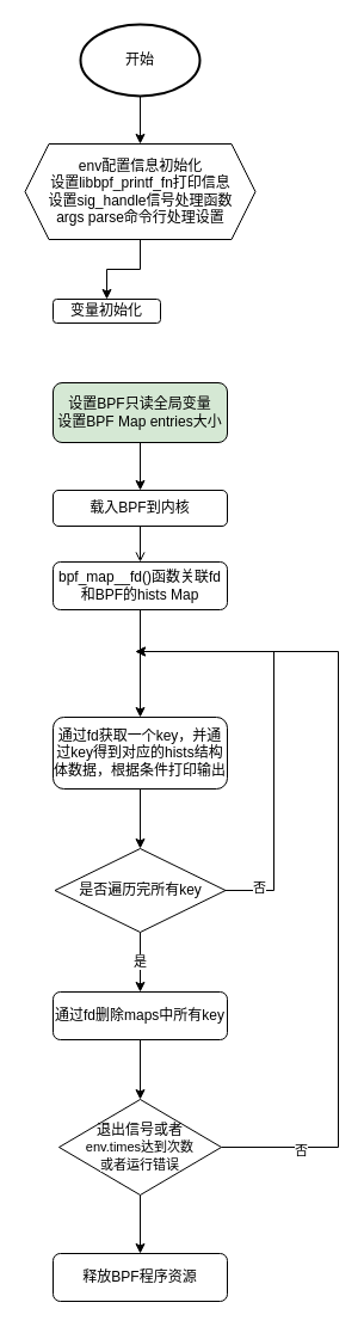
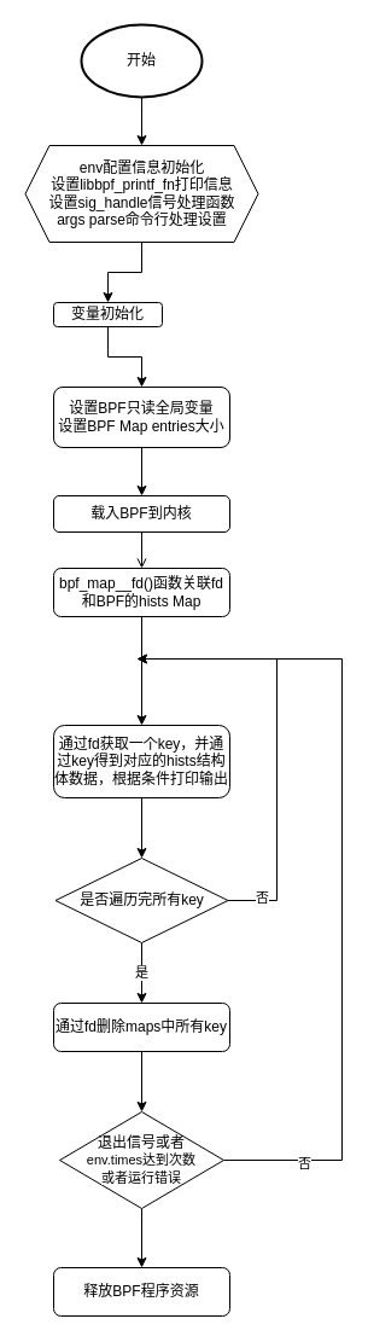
  <mxCell id="0" />
  <mxCell id="1" parent="0" />
  <mxCell id="2" style="edgeStyle=orthogonalEdgeStyle;rounded=0;orthogonalLoop=1;jettySize=auto;html=1;entryX=0.5;entryY=0;entryDx=0;entryDy=0;" parent="1" source="3" target="5" edge="1"><mxGeometry relative="1" as="geometry" /></mxCell>
  <mxCell id="3" value="开始" style="strokeWidth=2;html=1;shape=mxgraph.flowchart.start_1;whiteSpace=wrap;" parent="1" vertex="1"><mxGeometry x="67" y="20" width="100" height="60" as="geometry" /></mxCell>
  <mxCell id="4" style="edgeStyle=orthogonalEdgeStyle;rounded=0;orthogonalLoop=1;jettySize=auto;html=1;entryX=0.5;entryY=0;entryDx=0;entryDy=0;" parent="1" source="5" target="7" edge="1"><mxGeometry relative="1" as="geometry"><mxPoint x="117" y="250" as="targetPoint" /></mxGeometry></mxCell>
  <mxCell id="5" value="env配置信息初始化&lt;br&gt;设置libbpf_printf_fn打印信息&lt;br&gt;设置sig_handle信号处理函数&lt;br&gt;args parse命令行处理设置" style="shape=hexagon;perimeter=hexagonPerimeter2;whiteSpace=wrap;html=1;fixedSize=1;" parent="1" vertex="1"><mxGeometry x="20.5" y="120" width="193" height="80" as="geometry" /></mxCell>
+ <mxCell id="6" style="edgeStyle=orthogonalEdgeStyle;rounded=0;orthogonalLoop=1;jettySize=auto;html=1;entryX=0.5;entryY=0;entryDx=0;entryDy=0;" edge="1" parent="1" source="7" target="13"><mxGeometry relative="1" as="geometry" /></mxCell>
  <mxCell id="7" value="变量初始化" style="rounded=1;whiteSpace=wrap;html=1;" parent="1" vertex="1"><mxGeometry x="44" y="250" width="90" height="20" as="geometry" /></mxCell>
  <mxCell id="8" value="" style="edgeStyle=orthogonalEdgeStyle;rounded=0;orthogonalLoop=1;jettySize=auto;html=1;" parent="1" source="11" edge="1"><mxGeometry x="-0.713" y="-22" relative="1" as="geometry"><mxPoint x="113" y="545" as="targetPoint" /><Array as="points"><mxPoint x="283" y="960" /><mxPoint x="283" y="545" /></Array><mxPoint x="-12" y="20" as="offset" /></mxGeometry></mxCell>
  <mxCell id="9" value="否" style="edgeLabel;html=1;align=center;verticalAlign=middle;resizable=0;points=[];" vertex="1" connectable="0" parent="8"><mxGeometry x="-0.808" y="-2" relative="1" as="geometry"><mxPoint as="offset" /></mxGeometry></mxCell>
  <mxCell id="10" value="" style="edgeStyle=orthogonalEdgeStyle;rounded=0;orthogonalLoop=1;jettySize=auto;html=1;" edge="1" parent="1" source="11" target="18"><mxGeometry relative="1" as="geometry" /></mxCell>
  <mxCell id="11" value="退出信号或者&lt;br style=&quot;--tw-border-spacing-x: 0; --tw-border-spacing-y: 0; --tw-translate-x: 0; --tw-translate-y: 0; --tw-rotate: 0; --tw-skew-x: 0; --tw-skew-y: 0; --tw-scale-x: 1; --tw-scale-y: 1; --tw-pan-x: ; --tw-pan-y: ; --tw-pinch-zoom: ; --tw-scroll-snap-strictness: proximity; --tw-ordinal: ; --tw-slashed-zero: ; --tw-numeric-figure: ; --tw-numeric-spacing: ; --tw-numeric-fraction: ; --tw-ring-inset: ; --tw-ring-offset-width: 0px; --tw-ring-offset-color: #fff; --tw-ring-color: rgb(59 130 246 / 0.5); --tw-ring-offset-shadow: 0 0 #0000; --tw-ring-shadow: 0 0 #0000; --tw-shadow: 0 0 #0000; --tw-shadow-colored: 0 0 #0000; --tw-blur: ; --tw-brightness: ; --tw-contrast: ; --tw-grayscale: ; --tw-hue-rotate: ; --tw-invert: ; --tw-saturate: ; --tw-sepia: ; --tw-drop-shadow: ; --tw-backdrop-blur: ; --tw-backdrop-brightness: ; --tw-backdrop-contrast: ; --tw-backdrop-grayscale: ; --tw-backdrop-hue-rotate: ; --tw-backdrop-invert: ; --tw-backdrop-opacity: ; --tw-backdrop-saturate: ; --tw-backdrop-sepia: ; border-color: var(--border-color); font-size: 11px;&quot;&gt;&lt;span style=&quot;font-size: 11px; background-color: rgb(255, 255, 255);&quot;&gt;env.times达到次数&lt;/span&gt;&lt;br style=&quot;--tw-border-spacing-x: 0; --tw-border-spacing-y: 0; --tw-translate-x: 0; --tw-translate-y: 0; --tw-rotate: 0; --tw-skew-x: 0; --tw-skew-y: 0; --tw-scale-x: 1; --tw-scale-y: 1; --tw-pan-x: ; --tw-pan-y: ; --tw-pinch-zoom: ; --tw-scroll-snap-strictness: proximity; --tw-ordinal: ; --tw-slashed-zero: ; --tw-numeric-figure: ; --tw-numeric-spacing: ; --tw-numeric-fraction: ; --tw-ring-inset: ; --tw-ring-offset-width: 0px; --tw-ring-offset-color: #fff; --tw-ring-color: rgb(59 130 246 / 0.5); --tw-ring-offset-shadow: 0 0 #0000; --tw-ring-shadow: 0 0 #0000; --tw-shadow: 0 0 #0000; --tw-shadow-colored: 0 0 #0000; --tw-blur: ; --tw-brightness: ; --tw-contrast: ; --tw-grayscale: ; --tw-hue-rotate: ; --tw-invert: ; --tw-saturate: ; --tw-sepia: ; --tw-drop-shadow: ; --tw-backdrop-blur: ; --tw-backdrop-brightness: ; --tw-backdrop-contrast: ; --tw-backdrop-grayscale: ; --tw-backdrop-hue-rotate: ; --tw-backdrop-invert: ; --tw-backdrop-opacity: ; --tw-backdrop-saturate: ; --tw-backdrop-sepia: ; border-color: var(--border-color); font-size: 11px;&quot;&gt;&lt;span style=&quot;font-size: 11px; background-color: rgb(255, 255, 255);&quot;&gt;或者运行错误&lt;/span&gt;" style="rhombus;whiteSpace=wrap;html=1;" parent="1" vertex="1"><mxGeometry x="49" y="920" width="136" height="80" as="geometry" /></mxCell>
  <mxCell id="12" style="edgeStyle=orthogonalEdgeStyle;rounded=0;orthogonalLoop=1;jettySize=auto;html=1;entryX=0.5;entryY=0;entryDx=0;entryDy=0;" edge="1" parent="1" source="13" target="15"><mxGeometry relative="1" as="geometry" /></mxCell>
- <mxCell id="13" value="设置BPF只读全局变量&lt;br&gt;设置BPF Map entries大小&lt;br&gt;" style="rounded=1;whiteSpace=wrap;html=1;fillColor=#d5e8d4;" vertex="1" parent="1"><mxGeometry x="44" y="320" width="146" height="50" as="geometry" /></mxCell>
+ <mxCell id="13" value="设置BPF只读全局变量&lt;br&gt;设置BPF Map entries大小&lt;br&gt;" style="rounded=1;whiteSpace=wrap;html=1;" vertex="1" parent="1"><mxGeometry x="44" y="320" width="146" height="50" as="geometry" /></mxCell>
  <mxCell id="14" style="edgeStyle=orthogonalEdgeStyle;rounded=0;orthogonalLoop=1;jettySize=auto;html=1;entryX=0.5;entryY=0;entryDx=0;entryDy=0;endArrow=open;" edge="1" parent="1" source="15" target="17"><mxGeometry relative="1" as="geometry" /></mxCell>
  <mxCell id="15" value="载入BPF到内核" style="rounded=1;whiteSpace=wrap;html=1;" vertex="1" parent="1"><mxGeometry x="44" y="410" width="146" height="30" as="geometry" /></mxCell>
  <mxCell id="16" style="edgeStyle=orthogonalEdgeStyle;rounded=0;orthogonalLoop=1;jettySize=auto;html=1;entryX=0.5;entryY=0;entryDx=0;entryDy=0;" edge="1" parent="1" source="17" target="20"><mxGeometry relative="1" as="geometry" /></mxCell>
  <mxCell id="17" value="bpf_map__fd()函数关联fd和BPF的hists Map" style="rounded=1;whiteSpace=wrap;html=1;" vertex="1" parent="1"><mxGeometry x="44" y="470" width="146" height="40" as="geometry" /></mxCell>
  <mxCell id="18" value="释放BPF程序资源" style="rounded=1;whiteSpace=wrap;html=1;" vertex="1" parent="1"><mxGeometry x="44" y="1049" width="146" height="40" as="geometry" /></mxCell>
  <mxCell id="19" style="edgeStyle=orthogonalEdgeStyle;rounded=0;orthogonalLoop=1;jettySize=auto;html=1;entryX=0.5;entryY=0;entryDx=0;entryDy=0;" edge="1" parent="1" source="20" target="22"><mxGeometry relative="1" as="geometry" /></mxCell>
  <mxCell id="20" value="通过fd获取一个key，并通过key得到对应的hists结构体数据，根据条件打印输出" style="rounded=1;whiteSpace=wrap;html=1;" vertex="1" parent="1"><mxGeometry x="44" y="600" width="146" height="60" as="geometry" /></mxCell>
  <mxCell id="21" value="是" style="edgeStyle=orthogonalEdgeStyle;rounded=0;orthogonalLoop=1;jettySize=auto;html=1;" edge="1" parent="1" source="22" target="24"><mxGeometry relative="1" as="geometry" /></mxCell>
  <mxCell id="22" value="是否遍历完所有key" style="rhombus;whiteSpace=wrap;html=1;" vertex="1" parent="1"><mxGeometry x="45.5" y="710" width="143" height="70" as="geometry" /></mxCell>
  <mxCell id="23" style="edgeStyle=orthogonalEdgeStyle;rounded=0;orthogonalLoop=1;jettySize=auto;html=1;" edge="1" parent="1" source="24" target="11"><mxGeometry relative="1" as="geometry" /></mxCell>
  <mxCell id="24" value="通过fd删除maps中所有key" style="rounded=1;whiteSpace=wrap;html=1;" vertex="1" parent="1"><mxGeometry x="44" y="830" width="146" height="40" as="geometry" /></mxCell>
  <mxCell id="25" style="edgeStyle=elbowEdgeStyle;rounded=0;orthogonalLoop=1;jettySize=auto;html=1;exitX=1;exitY=0.5;exitDx=0;exitDy=0;" edge="1" parent="1" source="22"><mxGeometry relative="1" as="geometry"><mxPoint x="113" y="545" as="targetPoint" /><mxPoint x="184.5" y="750" as="sourcePoint" /><Array as="points"><mxPoint x="229" y="655" /></Array></mxGeometry></mxCell>
  <mxCell id="26" value="否" style="edgeLabel;html=1;align=center;verticalAlign=middle;resizable=0;points=[];" vertex="1" connectable="0" parent="25"><mxGeometry x="-0.841" y="3" relative="1" as="geometry"><mxPoint as="offset" /></mxGeometry></mxCell>
